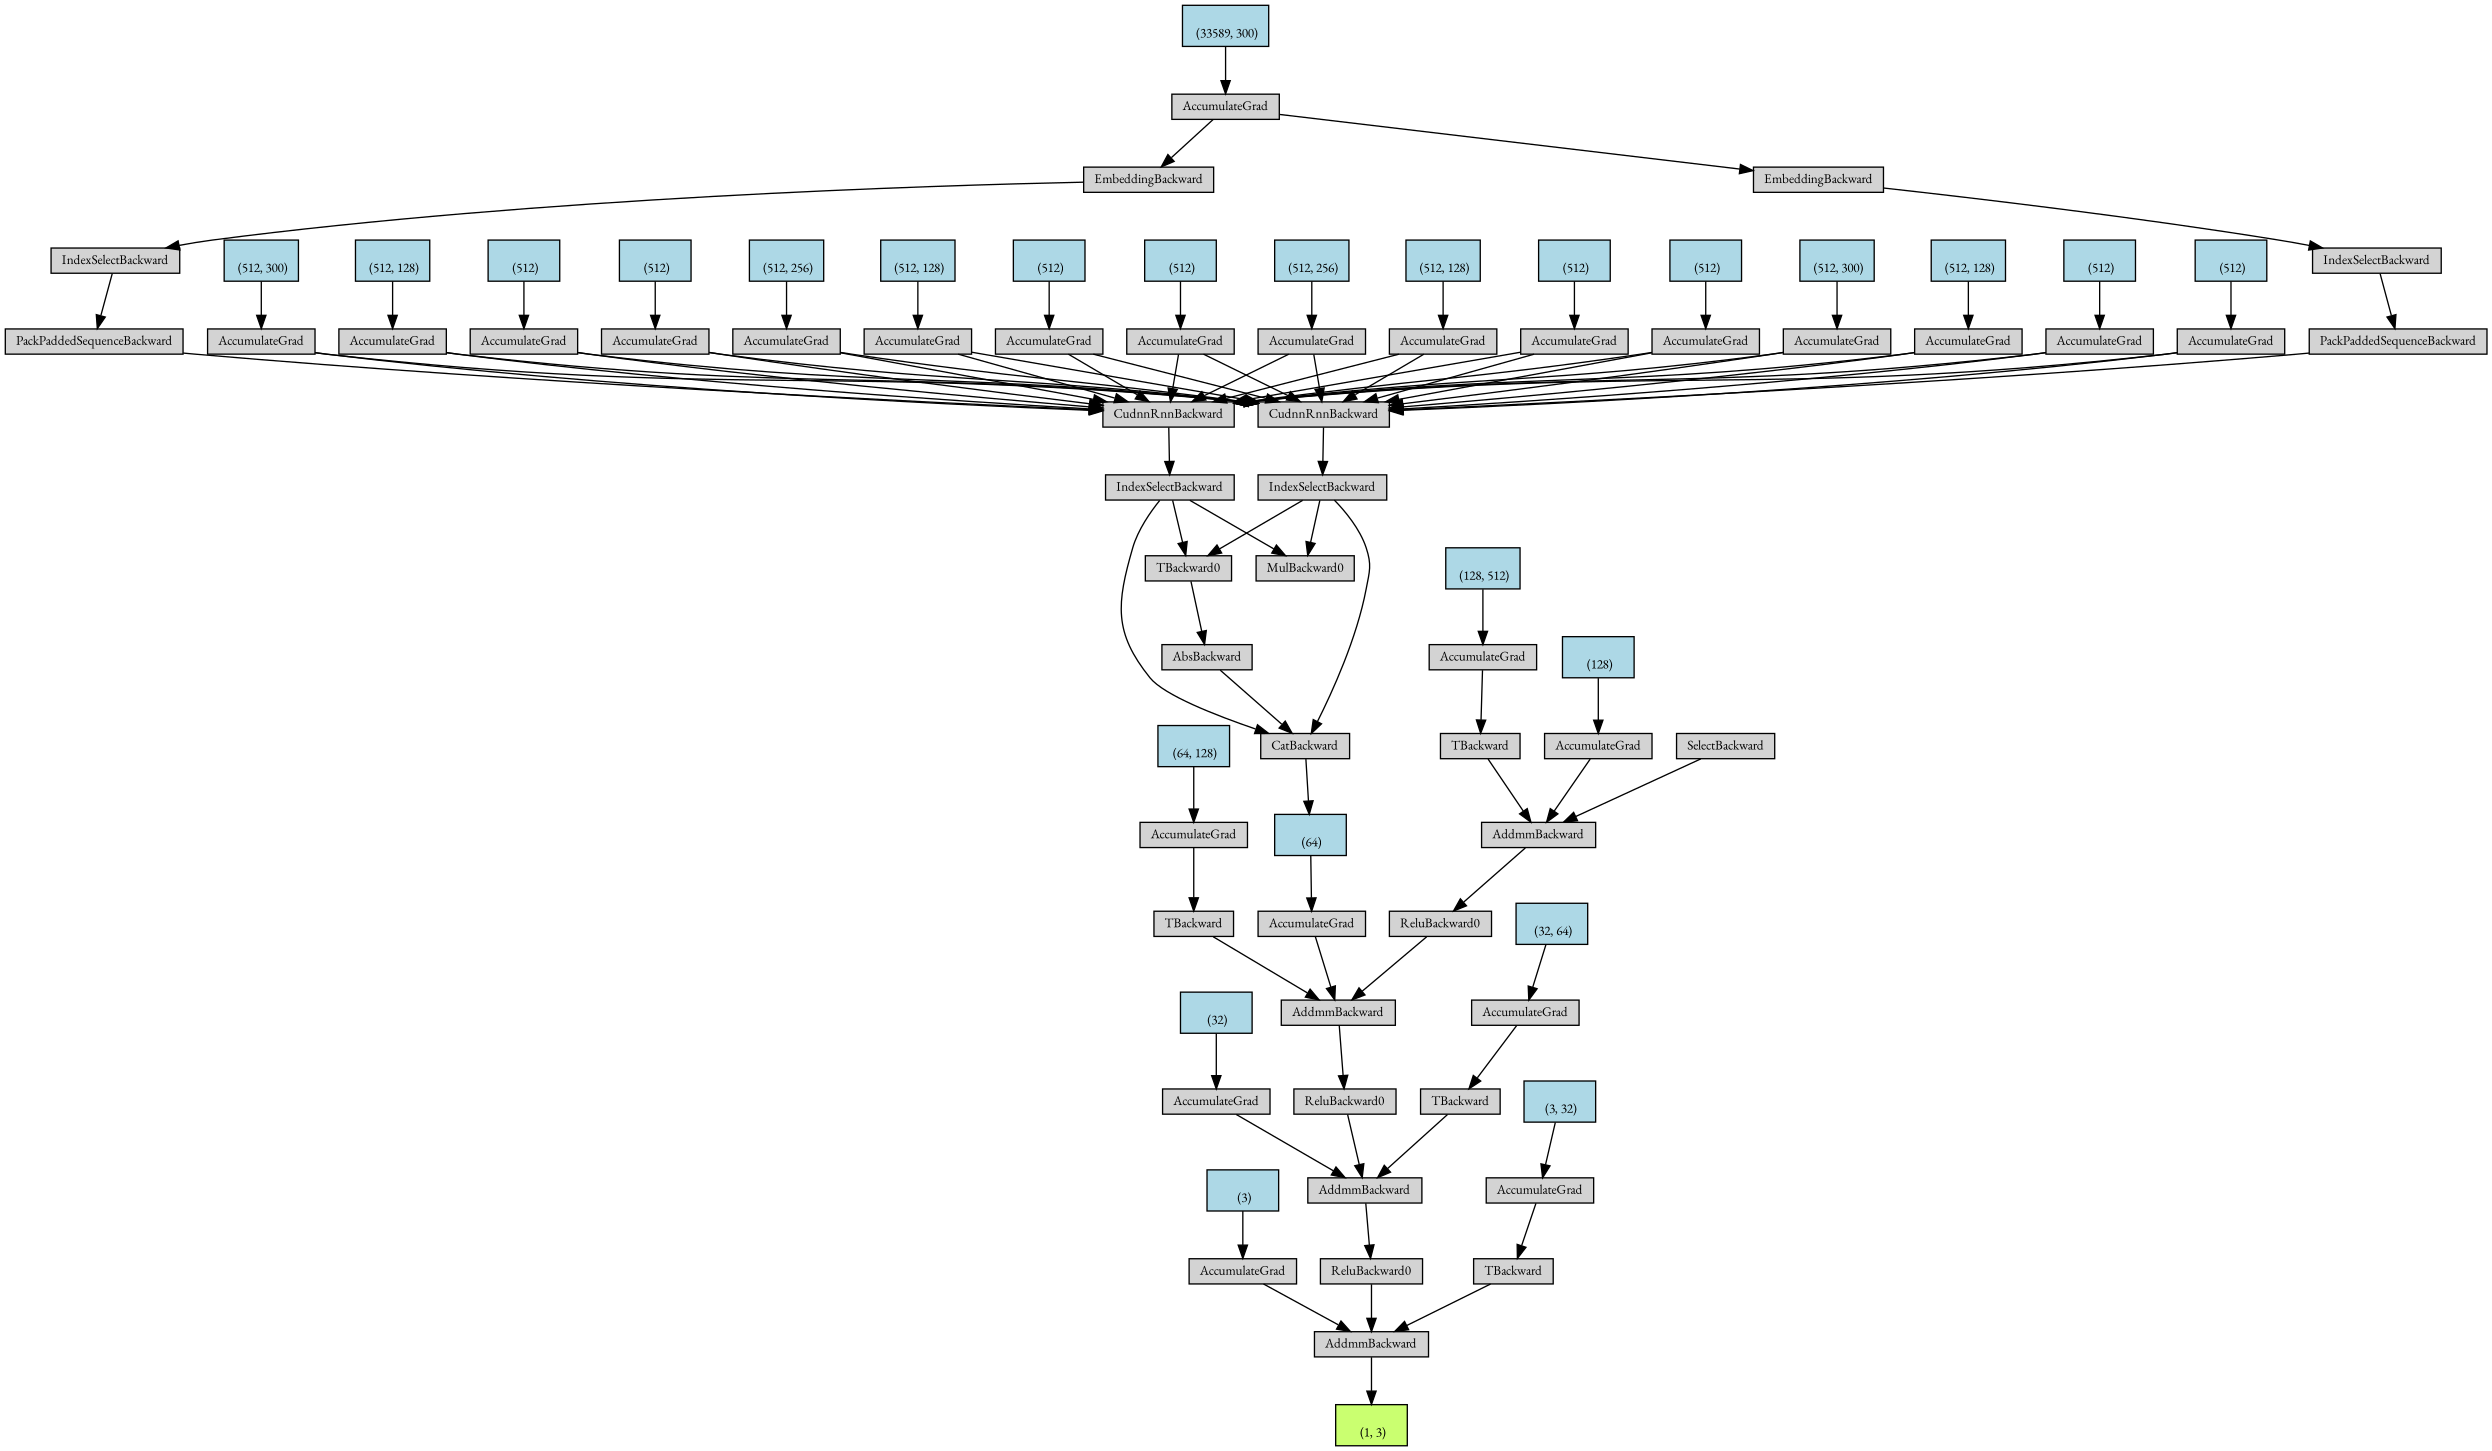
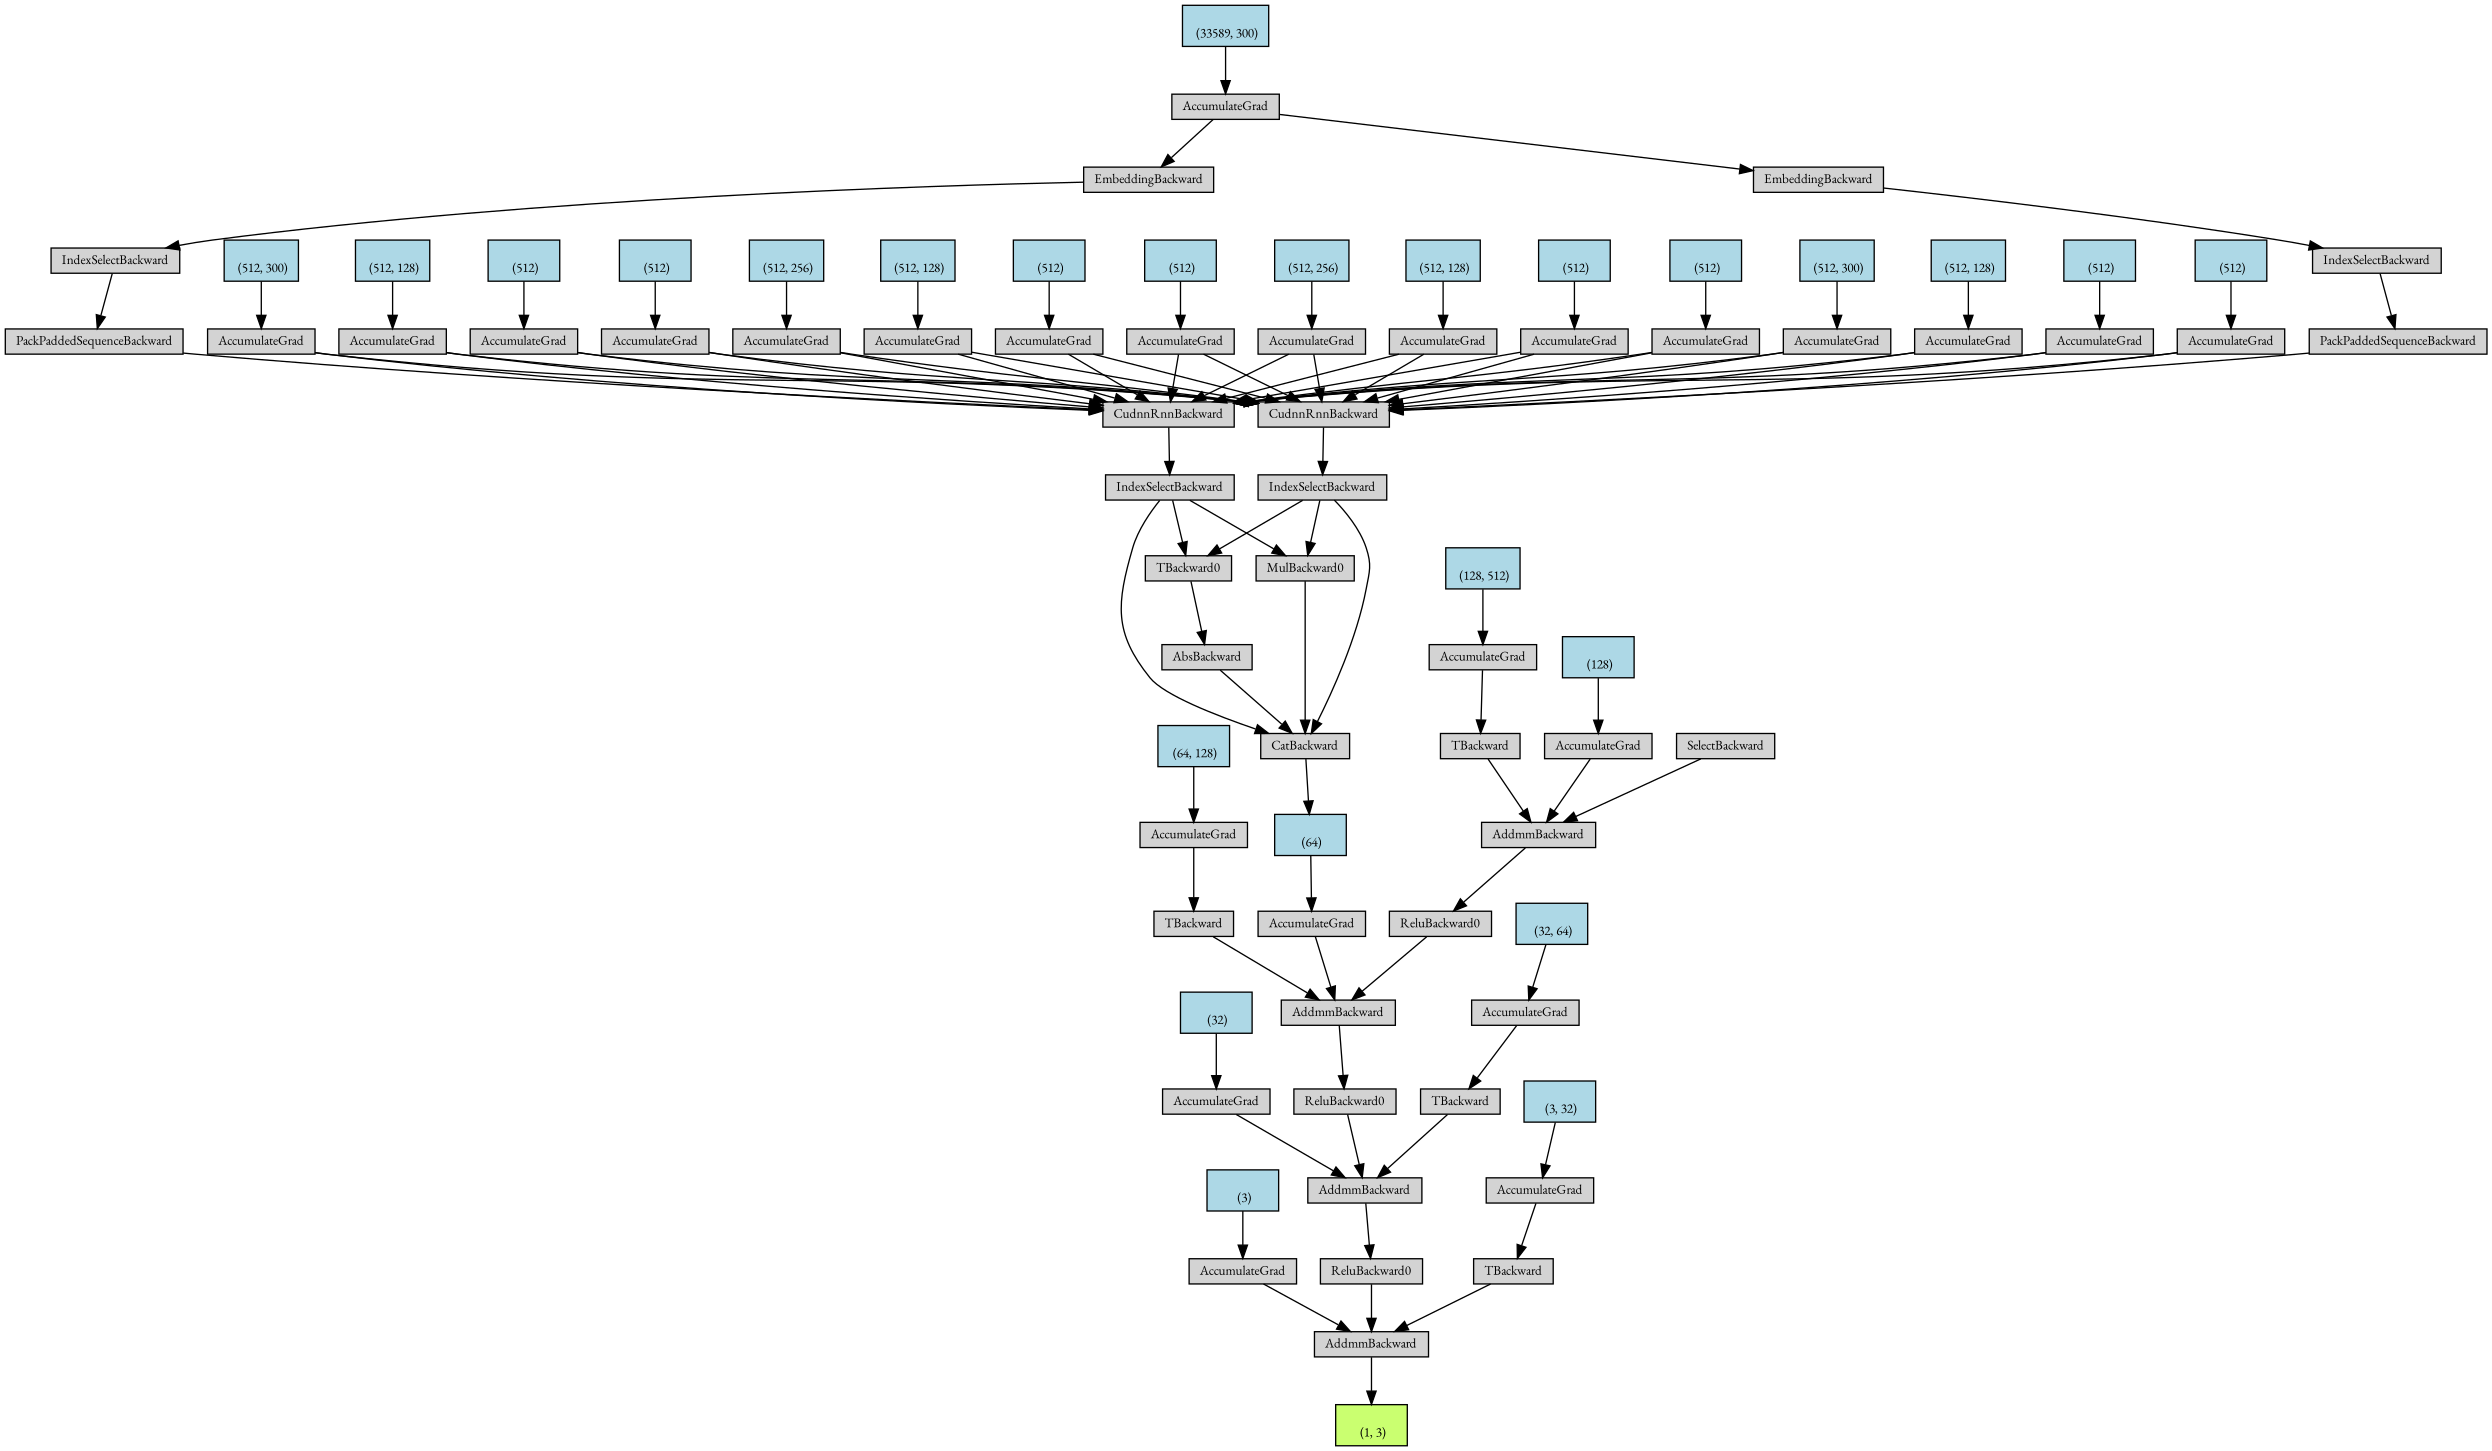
  digraph {
    fontname="EB Garamond"
    node [align=left fontname="EB Garamond" fontsize=10 ranksep=0.1 shape=box style=filled]
    edge [fontname="EB Garamond"]
    n1 [fillcolor=darkolivegreen1 height=0.2 label="\n (1, 3)"]
    n2 [height=0.2 label=AddmmBackward]
    n3 [height=0.2 label=AccumulateGrad]
    n4 [fillcolor=lightblue height=0.2 label="\n (3)"]
    n5 [height=0.2 label=ReluBackward0]
    n6 [height=0.2 label=AddmmBackward]
    n7 [height=0.2 label=AccumulateGrad]
    n8 [fillcolor=lightblue height=0.2 label="\n (32)"]
    n9 [height=0.2 label=ReluBackward0]
    n10 [height=0.2 label=AddmmBackward]
    n11 [height=0.2 label=AccumulateGrad]
    n12 [fillcolor=lightblue height=0.2 label="\n (64)"]
    n13 [height=0.2 label=ReluBackward0]
    n14 [height=0.2 label=AddmmBackward]
    n15 [height=0.2 label=AccumulateGrad]
    n16 [fillcolor=lightblue height=0.2 label="\n (128)"]
    n17 [height=0.2 label=SelectBackward]
    n18 [height=0.2 label=CatBackward]
    n19 [height=0.2 label=IndexSelectBackward]
    n20 [height=0.2 label=TBackward0]
    n21 [height=0.2 label=MulBackward0]
    n22 [height=0.2 label=AbsBackward]
    n23 [height=0.2 label=CudnnRnnBackward]
    n24 [height=0.2 label=PackPaddedSequenceBackward]
    n25 [height=0.2 label=IndexSelectBackward]
    n26 [height=0.2 label=EmbeddingBackward]
    n27 [height=0.2 label=AccumulateGrad]
    n28 [height=0.2 label=EmbeddingBackward]
    n29 [height=0.2 label=IndexSelectBackward]
    n30 [fillcolor=lightblue height=0.2 label="\n (33589, 300)"]
    n31 [height=0.2 label=AccumulateGrad]
    n32 [height=0.2 label=CudnnRnnBackward]
    n33 [height=0.2 label=IndexSelectBackward]
    n34 [fillcolor=lightblue height=0.2 label="\n (512, 300)"]
    n35 [height=0.2 label=AccumulateGrad]
    n36 [fillcolor=lightblue height=0.2 label="\n (512, 128)"]
    n37 [height=0.2 label=AccumulateGrad]
    n38 [fillcolor=lightblue height=0.2 label="\n (512)"]
    n39 [height=0.2 label=AccumulateGrad]
    n40 [fillcolor=lightblue height=0.2 label="\n (512)"]
    n41 [height=0.2 label=AccumulateGrad]
    n42 [fillcolor=lightblue height=0.2 label="\n (512, 300)"]
    n43 [height=0.2 label=AccumulateGrad]
    n44 [fillcolor=lightblue height=0.2 label="\n (512, 128)"]
    n45 [height=0.2 label=AccumulateGrad]
    n46 [fillcolor=lightblue height=0.2 label="\n (512)"]
    n47 [height=0.2 label=AccumulateGrad]
    n48 [fillcolor=lightblue height=0.2 label="\n (512)"]
    n49 [height=0.2 label=AccumulateGrad]
    n50 [fillcolor=lightblue height=0.2 label="\n (512, 256)"]
    n51 [height=0.2 label=AccumulateGrad]
    n52 [fillcolor=lightblue height=0.2 label="\n (512, 128)"]
    n53 [height=0.2 label=AccumulateGrad]
    n54 [fillcolor=lightblue height=0.2 label="\n (512)"]
    n55 [height=0.2 label=AccumulateGrad]
    n56 [fillcolor=lightblue height=0.2 label="\n (512)"]
    n57 [height=0.2 label=AccumulateGrad]
    n58 [fillcolor=lightblue height=0.2 label="\n (512, 256)"]
    n59 [height=0.2 label=AccumulateGrad]
    n60 [fillcolor=lightblue height=0.2 label="\n (512, 128)"]
    n61 [height=0.2 label=AccumulateGrad]
    n62 [fillcolor=lightblue height=0.2 label="\n (512)"]
    n63 [height=0.2 label=AccumulateGrad]
    n64 [fillcolor=lightblue height=0.2 label="\n (512)"]
    n65 [height=0.2 label=PackPaddedSequenceBackward]
    n66 [height=0.2 label=TBackward]
    n67 [height=0.2 label=AccumulateGrad]
    n68 [fillcolor=lightblue height=0.2 label="\n (128, 512)"]
    n69 [height=0.2 label=TBackward]
    n70 [height=0.2 label=AccumulateGrad]
    n71 [fillcolor=lightblue height=0.2 label="\n (64, 128)"]
    n72 [height=0.2 label=TBackward]
    n73 [height=0.2 label=AccumulateGrad]
    n74 [fillcolor=lightblue height=0.2 label="\n (32, 64)"]
    n75 [height=0.2 label=TBackward]
    n76 [height=0.2 label=AccumulateGrad]
    n77 [fillcolor=lightblue height=0.2 label="\n (3, 32)"]
    n2 -> n1
    n3 -> n2
    n4 -> n3
    n5 -> n2
    n6 -> n5
    n7 -> n6
    n8 -> n7
    n9 -> n6
    n10 -> n9
    n11 -> n10
    n12 -> n11
    n13 -> n10
    n14 -> n13
    n15 -> n14
    n16 -> n15
    n17 -> n14
    n18 -> n12
    n19 -> n18
    n19 -> n20
    n19 -> n21
    n20 -> n22
+   n21 -> n18
    n22 -> n18
    n23 -> n19
    n24 -> n23
    n25 -> n24
    n26 -> n25
    n27 -> n26
    n27 -> n28
    n28 -> n29
    n29 -> n65
    n30 -> n27
    n31 -> n23
    n31 -> n32
    n32 -> n33
    n33 -> n18
    n33 -> n20
    n33 -> n21
    n34 -> n31
    n35 -> n23
    n35 -> n32
    n36 -> n35
    n37 -> n23
    n37 -> n32
    n38 -> n37
    n39 -> n23
    n39 -> n32
    n40 -> n39
    n41 -> n23
    n41 -> n32
    n42 -> n41
    n43 -> n23
    n43 -> n32
    n44 -> n43
    n45 -> n23
    n45 -> n32
    n46 -> n45
    n47 -> n23
    n47 -> n32
    n48 -> n47
    n49 -> n23
    n49 -> n32
    n50 -> n49
    n51 -> n23
    n51 -> n32
    n52 -> n51
    n53 -> n23
    n53 -> n32
    n54 -> n53
    n55 -> n23
    n55 -> n32
    n56 -> n55
    n57 -> n23
    n57 -> n32
    n58 -> n57
    n59 -> n23
    n59 -> n32
    n60 -> n59
    n61 -> n23
    n61 -> n32
    n62 -> n61
    n63 -> n23
    n63 -> n32
    n64 -> n63
    n65 -> n32
    n66 -> n14
    n67 -> n66
    n68 -> n67
    n69 -> n10
    n70 -> n69
    n71 -> n70
    n72 -> n6
    n73 -> n72
    n74 -> n73
    n75 -> n2
    n76 -> n75
    n77 -> n76
  }
